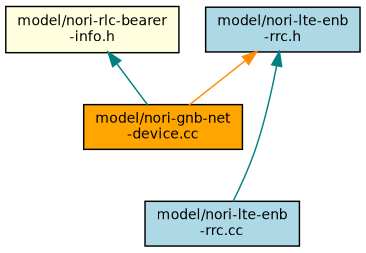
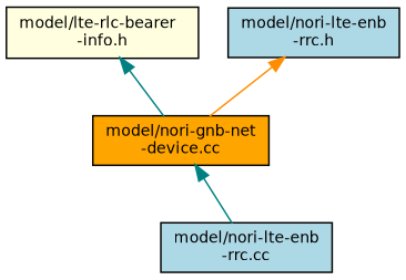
  digraph {
    node [color=black fillcolor=lightblue fontname=Helvetica fontsize=10 shape=record style=filled]
    edge [color=teal dir=back fontname=Helvetica fontsize=10 labelfontname=Helvetica labelfontsize=10 style=solid]
-   n1 [fillcolor=lightyellow fontcolor=black height=0.2 label="model/nori-rlc-bearer\l-info.h" width=0.4]
+   n1 [fillcolor=lightyellow fontcolor=black height=0.2 label="model/lte-rlc-bearer\l-info.h" width=0.4]
    n2 [fillcolor=orange height=0.2 label="model/nori-gnb-net\l-device.cc" width=0.4]
    n3 [height=0.2 label="model/nori-lte-enb\l-rrc.h" width=0.4]
    n4 [height=0.2 label="model/nori-lte-enb\l-rrc.cc" width=0.4]
    n1 -> n2
    n3 -> n2 [color=darkorange]
-   n3 -> n4
+   n2 -> n4
  }
